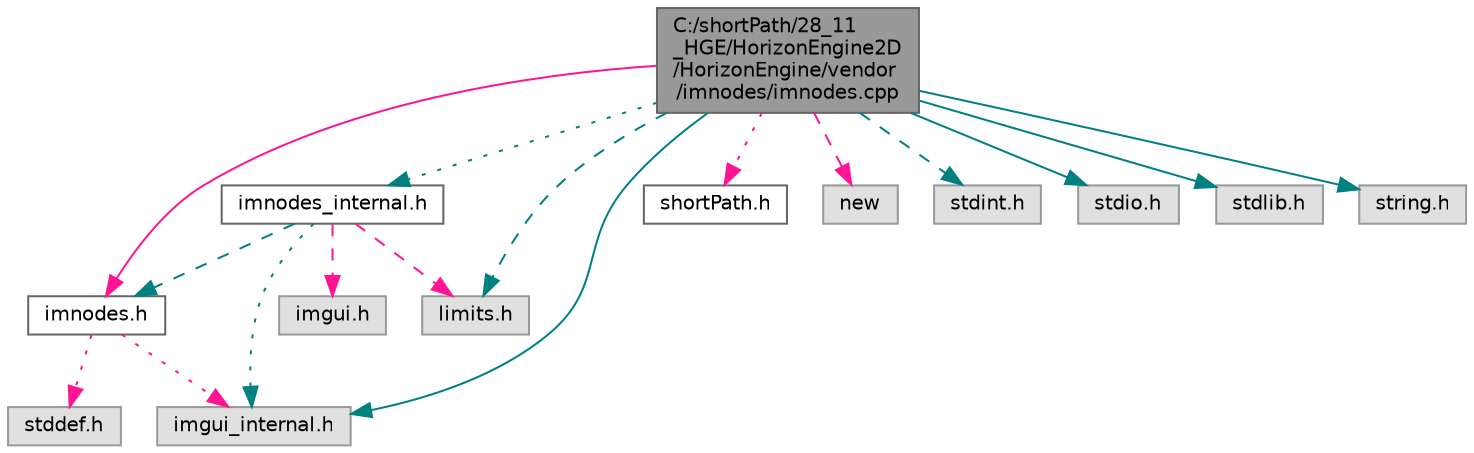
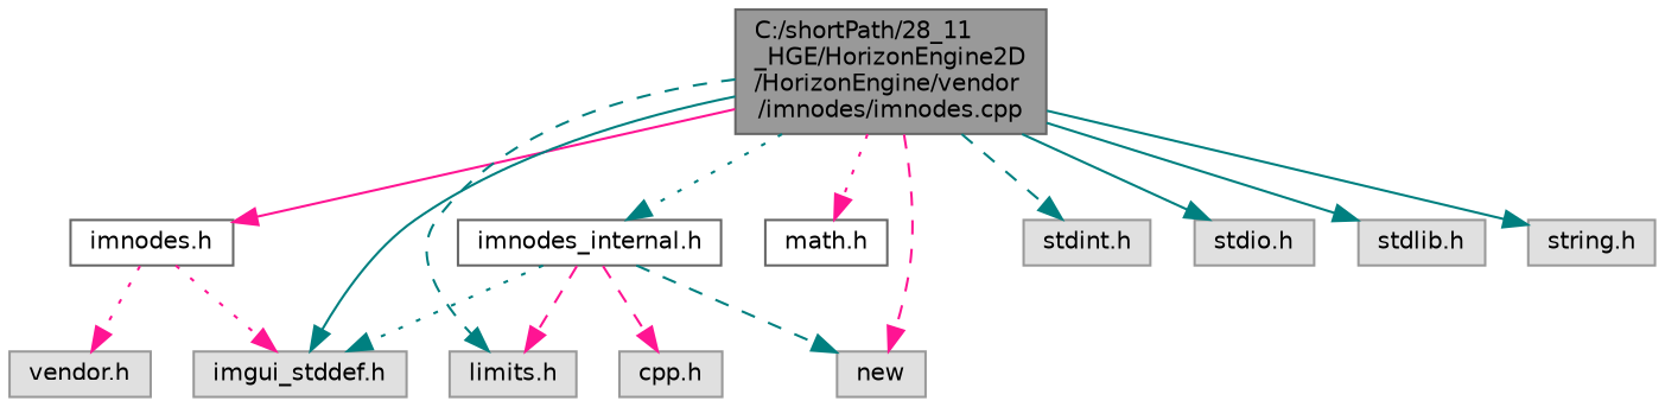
  digraph {
    node [color=grey60 fillcolor="#E0E0E0" fontname=Helvetica fontsize=10 shape=box style=filled]
    edge [color=teal fontname=Helvetica fontsize=10 labelfontname=Helvetica labelfontsize=10 style=dashed]
    n1 [color=gray40 fillcolor=grey60 fontcolor=black height=0.2 label="C:/shortPath/28_11\l_HGE/HorizonEngine2D\l/HorizonEngine/vendor\l/imnodes/imnodes.cpp" width=0.4]
    n2 [color=grey40 fillcolor=white height=0.2 label="imnodes.h" width=0.4]
    n3 [color=grey40 fillcolor=white height=0.2 label="imnodes_internal.h" width=0.4]
-   n4 [height=0.2 label="imgui_internal.h" width=0.4]
+   n4 [height=0.2 label="imgui_stddef.h" width=0.4]
    n5 [height=0.2 label="limits.h" width=0.4]
-   n6 [color=grey40 fillcolor=white height=0.2 label="shortPath.h" width=0.4]
+   n6 [color=grey40 fillcolor=white height=0.2 label="math.h" width=0.4]
    n7 [height=0.2 label=new width=0.4]
    n8 [height=0.2 label="stdint.h" width=0.4]
    n9 [height=0.2 label="stdio.h" width=0.4]
    n10 [height=0.2 label="stdlib.h" width=0.4]
    n11 [height=0.2 label="string.h" width=0.4]
-   n12 [height=0.2 label="stddef.h" width=0.4]
-   n13 [height=0.2 label="imgui.h" width=0.4]
+   n12 [height=0.2 label="vendor.h" width=0.4]
+   n13 [height=0.2 label="cpp.h" width=0.4]
    n1 -> n2 [color=deeppink style=solid]
    n1 -> n3 [style=dotted]
    n1 -> n4 [style=solid]
    n1 -> n5
    n1 -> n6 [color=deeppink style=dotted]
    n1 -> n7 [color=deeppink]
    n1 -> n8
    n1 -> n9 [style=solid]
    n1 -> n10 [style=solid]
    n1 -> n11 [style=solid]
    n2 -> n4 [color=deeppink style=dotted]
    n2 -> n12 [color=deeppink style=dotted]
-   n3 -> n2
+   n3 -> n7
    n3 -> n4 [style=dotted]
    n3 -> n5 [color=deeppink]
    n3 -> n13 [color=deeppink]
  }
